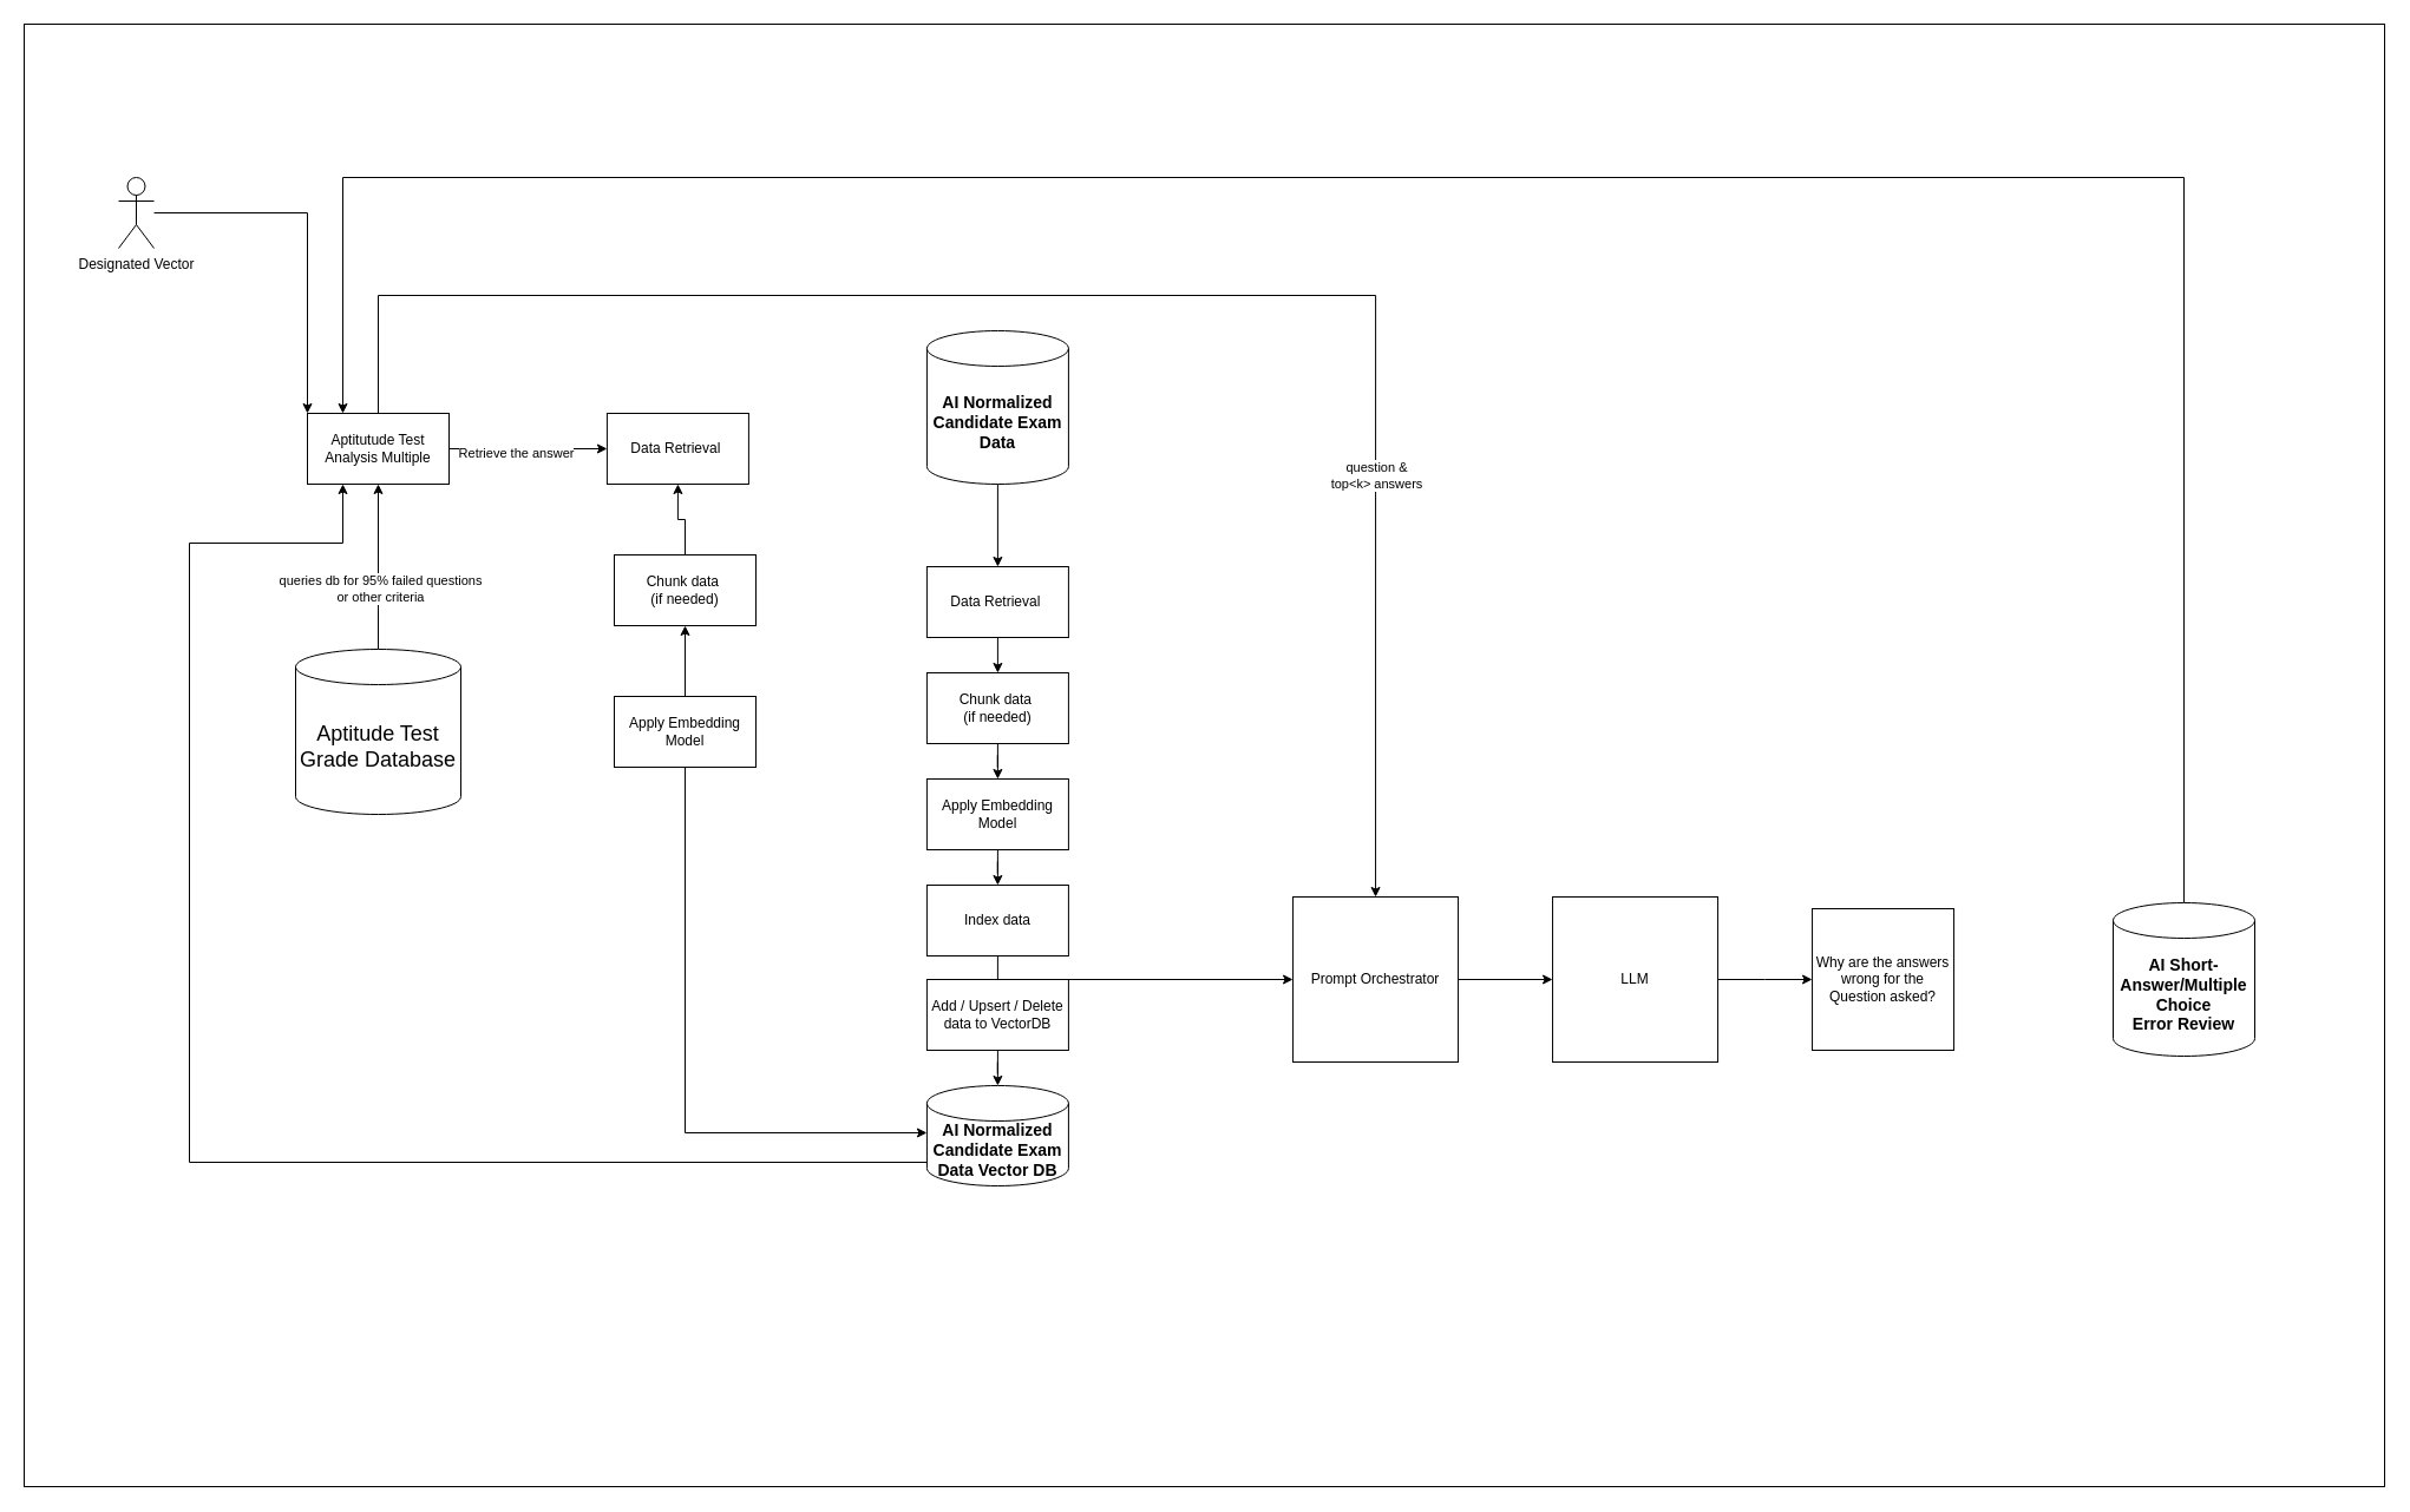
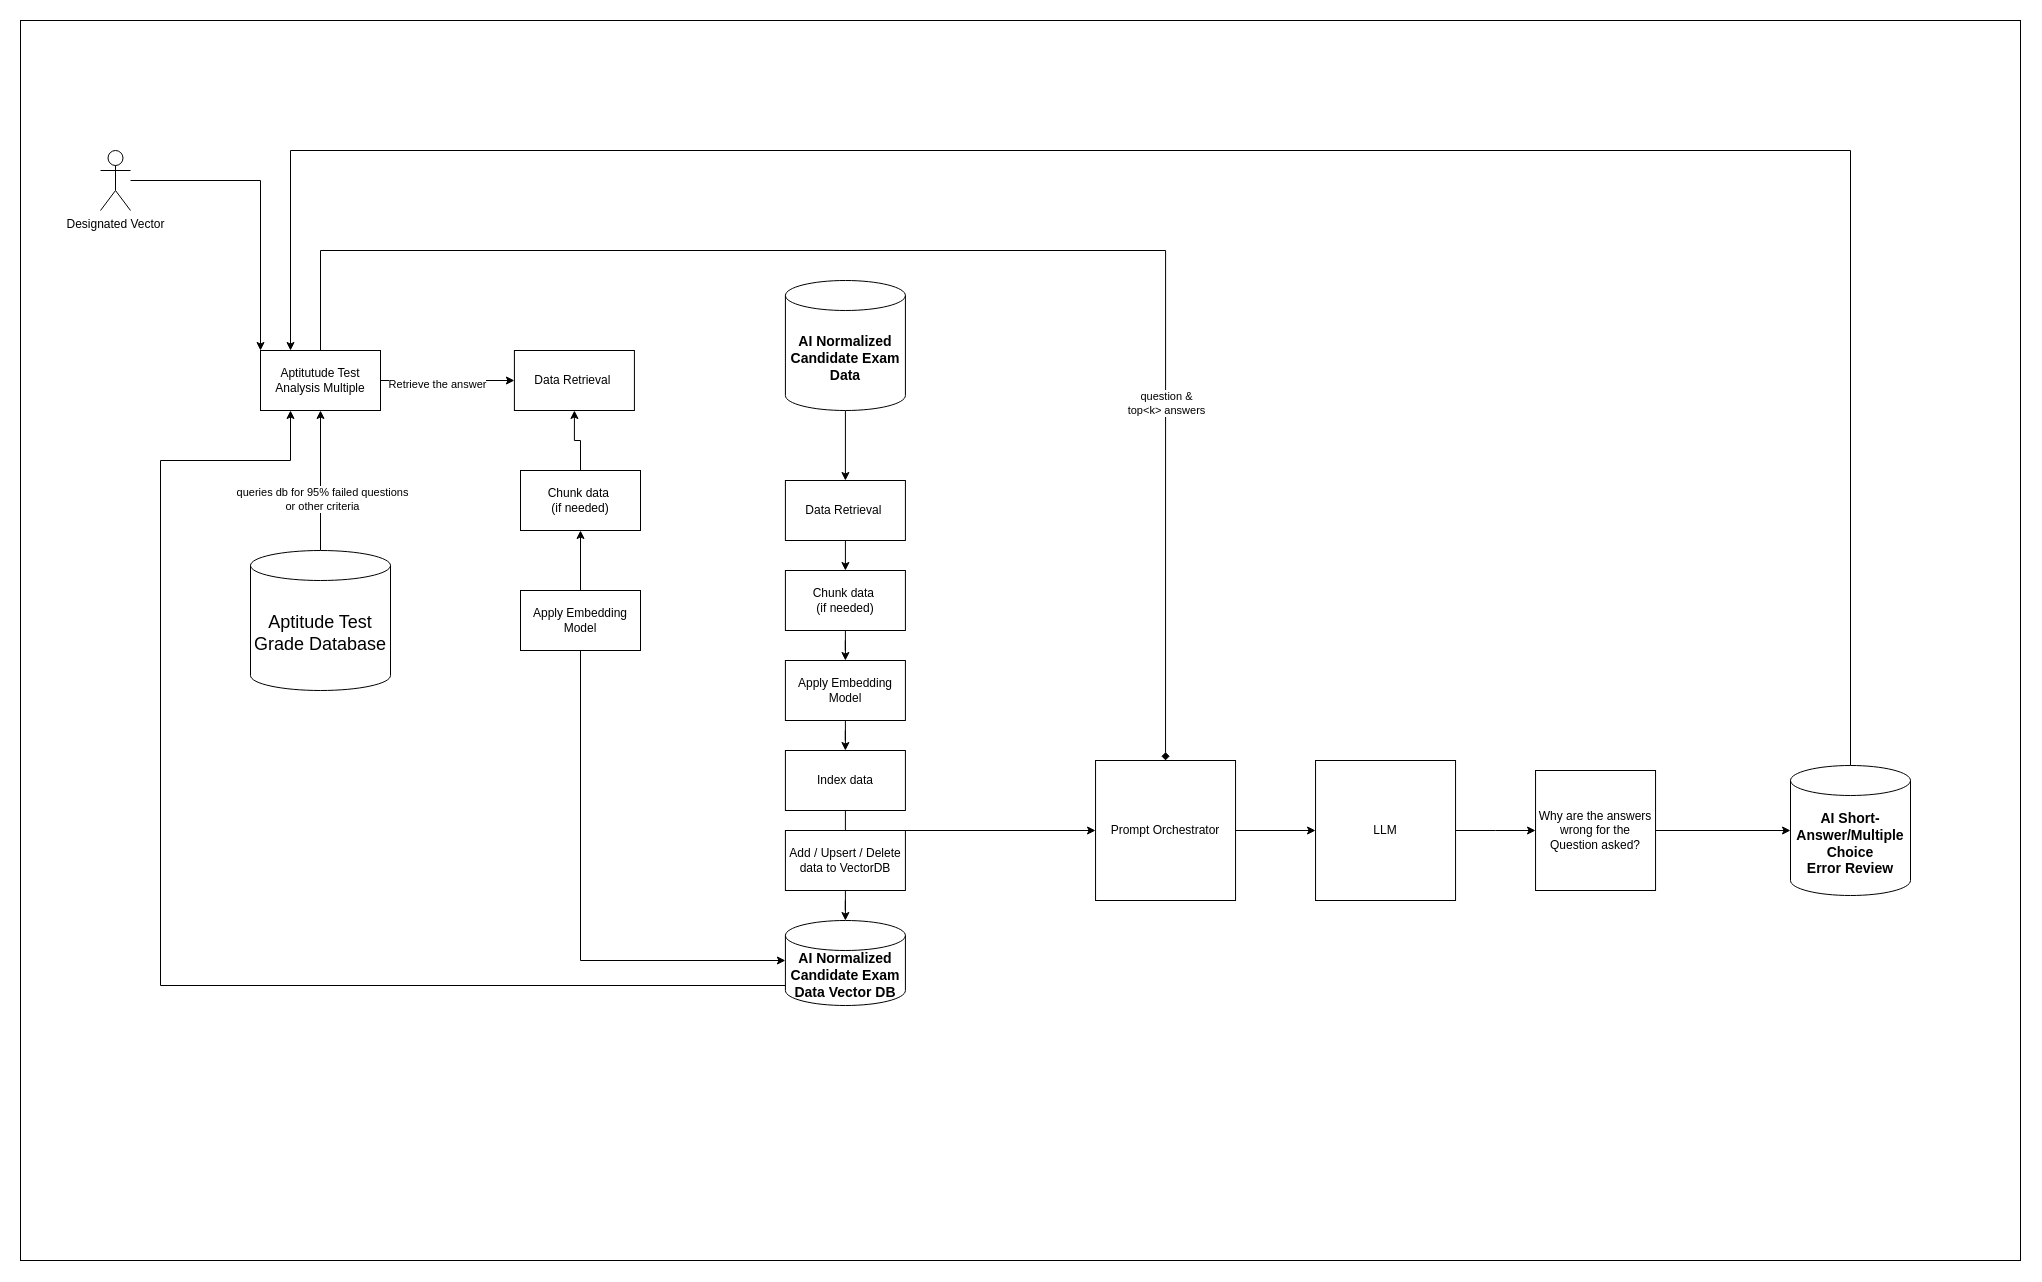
  <mxCell id="0" />
  <mxCell id="1" parent="0" />
  <mxCell id="2" value="" style="rounded=0;whiteSpace=wrap;html=1;" vertex="1" parent="1"><mxGeometry x="20" y="20" width="2000" height="1240" as="geometry" /></mxCell>
  <mxCell id="3" style="edgeStyle=orthogonalEdgeStyle;rounded=0;orthogonalLoop=1;jettySize=auto;html=1;entryX=0.5;entryY=1;entryDx=0;entryDy=0;" edge="1" parent="1" source="5" target="10"><mxGeometry relative="1" as="geometry" /></mxCell>
  <mxCell id="4" value="queries db for 95% failed questions&lt;br&gt;or other criteria" style="edgeLabel;html=1;align=center;verticalAlign=middle;resizable=0;points=[];" vertex="1" connectable="0" parent="3"><mxGeometry x="-0.262" y="-1" relative="1" as="geometry"><mxPoint as="offset" /></mxGeometry></mxCell>
  <mxCell id="5" value="&lt;div style=&quot;font-size: 18px;&quot;&gt;Aptitude Test Grade Database&lt;/div&gt;" style="shape=cylinder3;whiteSpace=wrap;html=1;boundedLbl=1;backgroundOutline=1;size=15;" vertex="1" parent="1"><mxGeometry x="250" y="550" width="140" height="140" as="geometry" /></mxCell>
  <mxCell id="6" style="edgeStyle=orthogonalEdgeStyle;rounded=0;orthogonalLoop=1;jettySize=auto;html=1;" edge="1" parent="1" source="10" target="33"><mxGeometry relative="1" as="geometry" /></mxCell>
  <mxCell id="7" value="Retrieve the answer" style="edgeLabel;html=1;align=center;verticalAlign=middle;resizable=0;points=[];" vertex="1" connectable="0" parent="6"><mxGeometry x="-0.327" y="-3" relative="1" as="geometry"><mxPoint x="11" as="offset" /></mxGeometry></mxCell>
- <mxCell id="8" style="edgeStyle=orthogonalEdgeStyle;rounded=0;orthogonalLoop=1;jettySize=auto;html=1;entryX=0.5;entryY=0;entryDx=0;entryDy=0;" edge="1" parent="1" source="10" target="27"><mxGeometry relative="1" as="geometry"><Array as="points"><mxPoint x="320" y="250" /><mxPoint x="1165" y="250" /></Array></mxGeometry></mxCell>
+ <mxCell id="8" style="edgeStyle=orthogonalEdgeStyle;rounded=0;orthogonalLoop=1;jettySize=auto;html=1;entryX=0.5;entryY=0;entryDx=0;entryDy=0;endArrow=diamond;" edge="1" parent="1" source="10" target="27"><mxGeometry relative="1" as="geometry"><Array as="points"><mxPoint x="320" y="250" /><mxPoint x="1165" y="250" /></Array></mxGeometry></mxCell>
  <mxCell id="9" value="question &amp;amp;&lt;br&gt;top&amp;lt;k&amp;gt; answers" style="edgeLabel;html=1;align=center;verticalAlign=middle;resizable=0;points=[];" vertex="1" connectable="0" parent="8"><mxGeometry x="0.509" relative="1" as="geometry"><mxPoint as="offset" /></mxGeometry></mxCell>
  <mxCell id="10" value="Aptitutude Test Analysis Multiple" style="rounded=0;whiteSpace=wrap;html=1;" vertex="1" parent="1"><mxGeometry x="260" y="350" width="120" height="60" as="geometry" /></mxCell>
  <mxCell id="11" style="edgeStyle=orthogonalEdgeStyle;rounded=0;orthogonalLoop=1;jettySize=auto;html=1;entryX=0;entryY=0;entryDx=0;entryDy=0;" edge="1" parent="1" source="12" target="10"><mxGeometry relative="1" as="geometry" /></mxCell>
  <mxCell id="12" value="Designated Vector" style="shape=umlActor;verticalLabelPosition=bottom;verticalAlign=top;html=1;outlineConnect=0;" vertex="1" parent="1"><mxGeometry x="100" y="150" width="30" height="60" as="geometry" /></mxCell>
  <mxCell id="13" style="edgeStyle=orthogonalEdgeStyle;rounded=0;orthogonalLoop=1;jettySize=auto;html=1;" edge="1" parent="1" source="14" target="16"><mxGeometry relative="1" as="geometry" /></mxCell>
  <mxCell id="14" value="&lt;b style=&quot;font-size: 14px;&quot;&gt;AI Normalized Candidate Exam Data&lt;/b&gt;" style="shape=cylinder3;whiteSpace=wrap;html=1;boundedLbl=1;backgroundOutline=1;size=15;strokeColor=default;align=center;verticalAlign=middle;fontFamily=Helvetica;fontSize=12;fontColor=default;fillColor=default;" vertex="1" parent="1"><mxGeometry x="784.91" y="280" width="120" height="130" as="geometry" /></mxCell>
  <mxCell id="15" style="edgeStyle=orthogonalEdgeStyle;rounded=0;orthogonalLoop=1;jettySize=auto;html=1;exitX=0.5;exitY=1;exitDx=0;exitDy=0;entryX=0.5;entryY=0;entryDx=0;entryDy=0;" edge="1" parent="1" source="16" target="24"><mxGeometry relative="1" as="geometry"><mxPoint x="674.91" y="570" as="targetPoint" /></mxGeometry></mxCell>
  <mxCell id="16" value="Data Retrieval&amp;nbsp;" style="rounded=0;whiteSpace=wrap;html=1;" vertex="1" parent="1"><mxGeometry x="784.91" y="480" width="120" height="60" as="geometry" /></mxCell>
  <mxCell id="17" style="edgeStyle=orthogonalEdgeStyle;rounded=0;orthogonalLoop=1;jettySize=auto;html=1;" edge="1" parent="1" source="18" target="26"><mxGeometry relative="1" as="geometry" /></mxCell>
  <mxCell id="18" value="Add / Upsert / Delete data to VectorDB" style="rounded=0;whiteSpace=wrap;html=1;" vertex="1" parent="1"><mxGeometry x="784.91" y="830" width="120" height="60" as="geometry" /></mxCell>
  <mxCell id="19" style="edgeStyle=orthogonalEdgeStyle;rounded=0;orthogonalLoop=1;jettySize=auto;html=1;exitX=0.5;exitY=1;exitDx=0;exitDy=0;" edge="1" parent="1" source="21" target="27"><mxGeometry relative="1" as="geometry" /></mxCell>
  <mxCell id="20" value="" style="edgeStyle=orthogonalEdgeStyle;rounded=0;orthogonalLoop=1;jettySize=auto;html=1;startArrow=classic;startFill=1;endArrow=none;endFill=0;" edge="1" parent="1" source="21" target="22"><mxGeometry relative="1" as="geometry" /></mxCell>
  <mxCell id="21" value="Index data" style="rounded=0;whiteSpace=wrap;html=1;" vertex="1" parent="1"><mxGeometry x="784.91" y="750" width="120" height="60" as="geometry" /></mxCell>
  <mxCell id="22" value="Apply Embedding Model" style="rounded=0;whiteSpace=wrap;html=1;" vertex="1" parent="1"><mxGeometry x="784.91" y="660" width="120" height="60" as="geometry" /></mxCell>
  <mxCell id="23" style="edgeStyle=orthogonalEdgeStyle;rounded=0;orthogonalLoop=1;jettySize=auto;html=1;entryX=0.5;entryY=0;entryDx=0;entryDy=0;" edge="1" parent="1" source="24" target="22"><mxGeometry relative="1" as="geometry" /></mxCell>
  <mxCell id="24" value="Chunk data&amp;nbsp;&lt;div&gt;(if needed)&lt;/div&gt;" style="rounded=0;whiteSpace=wrap;html=1;" vertex="1" parent="1"><mxGeometry x="784.91" y="570" width="120" height="60" as="geometry" /></mxCell>
  <mxCell id="25" style="edgeStyle=orthogonalEdgeStyle;rounded=0;orthogonalLoop=1;jettySize=auto;html=1;entryX=0.25;entryY=1;entryDx=0;entryDy=0;" edge="1" parent="1" source="26" target="10"><mxGeometry relative="1" as="geometry"><Array as="points"><mxPoint x="160" y="985" /><mxPoint x="160" y="460" /><mxPoint x="290" y="460" /></Array></mxGeometry></mxCell>
  <mxCell id="26" value="&lt;b style=&quot;font-size: 14px;&quot;&gt;AI Normalized Candidate Exam Data Vector DB&lt;/b&gt;" style="shape=cylinder3;whiteSpace=wrap;html=1;boundedLbl=1;backgroundOutline=1;size=15;strokeColor=default;align=center;verticalAlign=middle;fontFamily=Helvetica;fontSize=12;fontColor=default;fillColor=default;" vertex="1" parent="1"><mxGeometry x="784.91" y="920" width="120" height="85" as="geometry" /></mxCell>
  <mxCell id="27" value="Prompt Orchestrator" style="whiteSpace=wrap;html=1;aspect=fixed;" vertex="1" parent="1"><mxGeometry x="1095.05" y="760" width="140" height="140" as="geometry" /></mxCell>
  <mxCell id="28" style="edgeStyle=orthogonalEdgeStyle;rounded=0;orthogonalLoop=1;jettySize=auto;html=1;" edge="1" parent="1" source="29"><mxGeometry relative="1" as="geometry"><mxPoint x="1535.05" y="830" as="targetPoint" /></mxGeometry></mxCell>
  <mxCell id="29" value="LLM" style="whiteSpace=wrap;html=1;aspect=fixed;" vertex="1" parent="1"><mxGeometry x="1315.05" y="760" width="140" height="140" as="geometry" /></mxCell>
  <mxCell id="30" value="" style="edgeStyle=orthogonalEdgeStyle;rounded=0;orthogonalLoop=1;jettySize=auto;html=1;" edge="1" parent="1" source="27" target="29"><mxGeometry relative="1" as="geometry" /></mxCell>
+ <mxCell id="31" style="edgeStyle=orthogonalEdgeStyle;rounded=0;orthogonalLoop=1;jettySize=auto;html=1;" edge="1" parent="1" source="32" target="40"><mxGeometry relative="1" as="geometry" /></mxCell>
  <mxCell id="32" value="Why are the answers wrong for the Question asked?" style="whiteSpace=wrap;html=1;aspect=fixed;" vertex="1" parent="1"><mxGeometry x="1535.05" y="770" width="120" height="120" as="geometry" /></mxCell>
  <mxCell id="33" value="Data Retrieval&amp;nbsp;" style="rounded=0;whiteSpace=wrap;html=1;" vertex="1" parent="1"><mxGeometry x="513.91" y="350" width="120" height="60" as="geometry" /></mxCell>
  <mxCell id="34" style="edgeStyle=orthogonalEdgeStyle;rounded=0;orthogonalLoop=1;jettySize=auto;html=1;entryX=0.5;entryY=1;entryDx=0;entryDy=0;" edge="1" parent="1" source="36" target="38"><mxGeometry relative="1" as="geometry" /></mxCell>
  <mxCell id="35" style="edgeStyle=orthogonalEdgeStyle;rounded=0;orthogonalLoop=1;jettySize=auto;html=1;entryX=0;entryY=0;entryDx=0;entryDy=40;entryPerimeter=0;" edge="1" parent="1" source="36" target="26"><mxGeometry relative="1" as="geometry"><Array as="points"><mxPoint x="580" y="960" /></Array></mxGeometry></mxCell>
  <mxCell id="36" value="Apply Embedding Model" style="rounded=0;whiteSpace=wrap;html=1;" vertex="1" parent="1"><mxGeometry x="520" y="590" width="120" height="60" as="geometry" /></mxCell>
  <mxCell id="37" style="edgeStyle=orthogonalEdgeStyle;rounded=0;orthogonalLoop=1;jettySize=auto;html=1;exitX=0.5;exitY=0;exitDx=0;exitDy=0;entryX=0.5;entryY=1;entryDx=0;entryDy=0;" edge="1" parent="1" source="38" target="33"><mxGeometry relative="1" as="geometry" /></mxCell>
  <mxCell id="38" value="Chunk data&amp;nbsp;&lt;div&gt;(if needed)&lt;/div&gt;" style="rounded=0;whiteSpace=wrap;html=1;" vertex="1" parent="1"><mxGeometry x="520" y="470" width="120" height="60" as="geometry" /></mxCell>
  <mxCell id="39" style="edgeStyle=orthogonalEdgeStyle;rounded=0;orthogonalLoop=1;jettySize=auto;html=1;entryX=0.25;entryY=0;entryDx=0;entryDy=0;" edge="1" parent="1" source="40" target="10"><mxGeometry relative="1" as="geometry"><Array as="points"><mxPoint x="1850" y="150" /><mxPoint x="290" y="150" /></Array></mxGeometry></mxCell>
  <mxCell id="40" value="&lt;b style=&quot;font-size: 14px;&quot;&gt;AI Short-Answer/Multiple Choice&lt;br&gt;Error Review&lt;br&gt;&lt;/b&gt;" style="shape=cylinder3;whiteSpace=wrap;html=1;boundedLbl=1;backgroundOutline=1;size=15;strokeColor=default;align=center;verticalAlign=middle;fontFamily=Helvetica;fontSize=12;fontColor=default;fillColor=default;" vertex="1" parent="1"><mxGeometry x="1790" y="765" width="120" height="130" as="geometry" /></mxCell>
